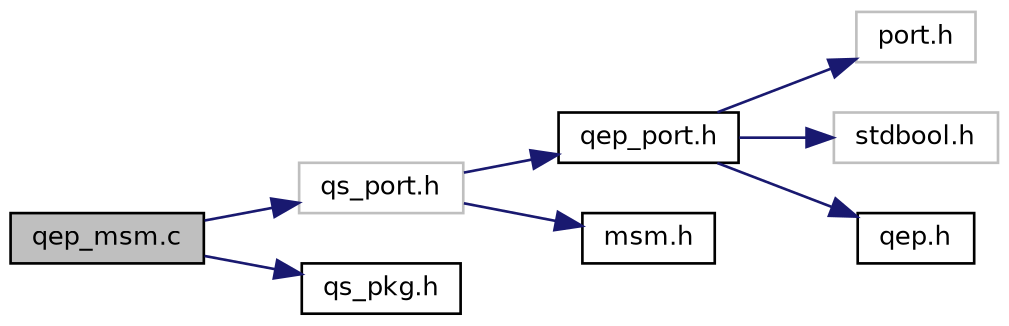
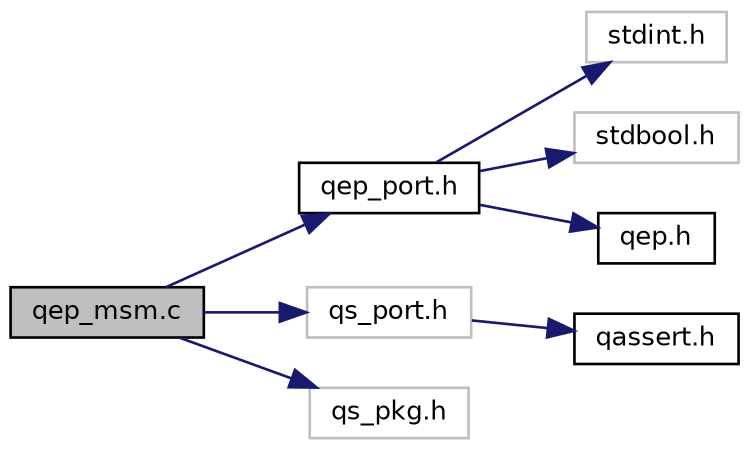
  digraph {
    rankdir=LR
    node [color=black fillcolor=white fontname=Helvetica fontsize=10 shape=record style=filled]
    edge [color=midnightblue fontname=Helvetica fontsize=10 labelfontname=Helvetica labelfontsize=10 style=solid]
    n1 [fillcolor=grey75 fontcolor=black height=0.2 label="qep_msm.c" width=0.4]
    n2 [height=0.2 label="qep_port.h" width=0.4]
    n3 [color=grey75 height=0.2 label="qs_port.h" width=0.4]
-   n4 [height=0.2 label="qs_pkg.h" width=0.4]
-   n5 [color=grey75 height=0.2 label="port.h" width=0.4]
+   n4 [color=grey75 height=0.2 label="qs_pkg.h" width=0.4]
+   n5 [color=grey75 height=0.2 label="stdint.h" width=0.4]
    n6 [color=grey75 height=0.2 label="stdbool.h" width=0.4]
    n7 [height=0.2 label="qep.h" width=0.4]
-   n8 [height=0.2 label="msm.h" width=0.4]
-   n3 -> n2
+   n8 [height=0.2 label="qassert.h" width=0.4]
+   n1 -> n2
    n1 -> n3
    n1 -> n4
    n2 -> n5
    n2 -> n6
    n2 -> n7
    n3 -> n8
  }
